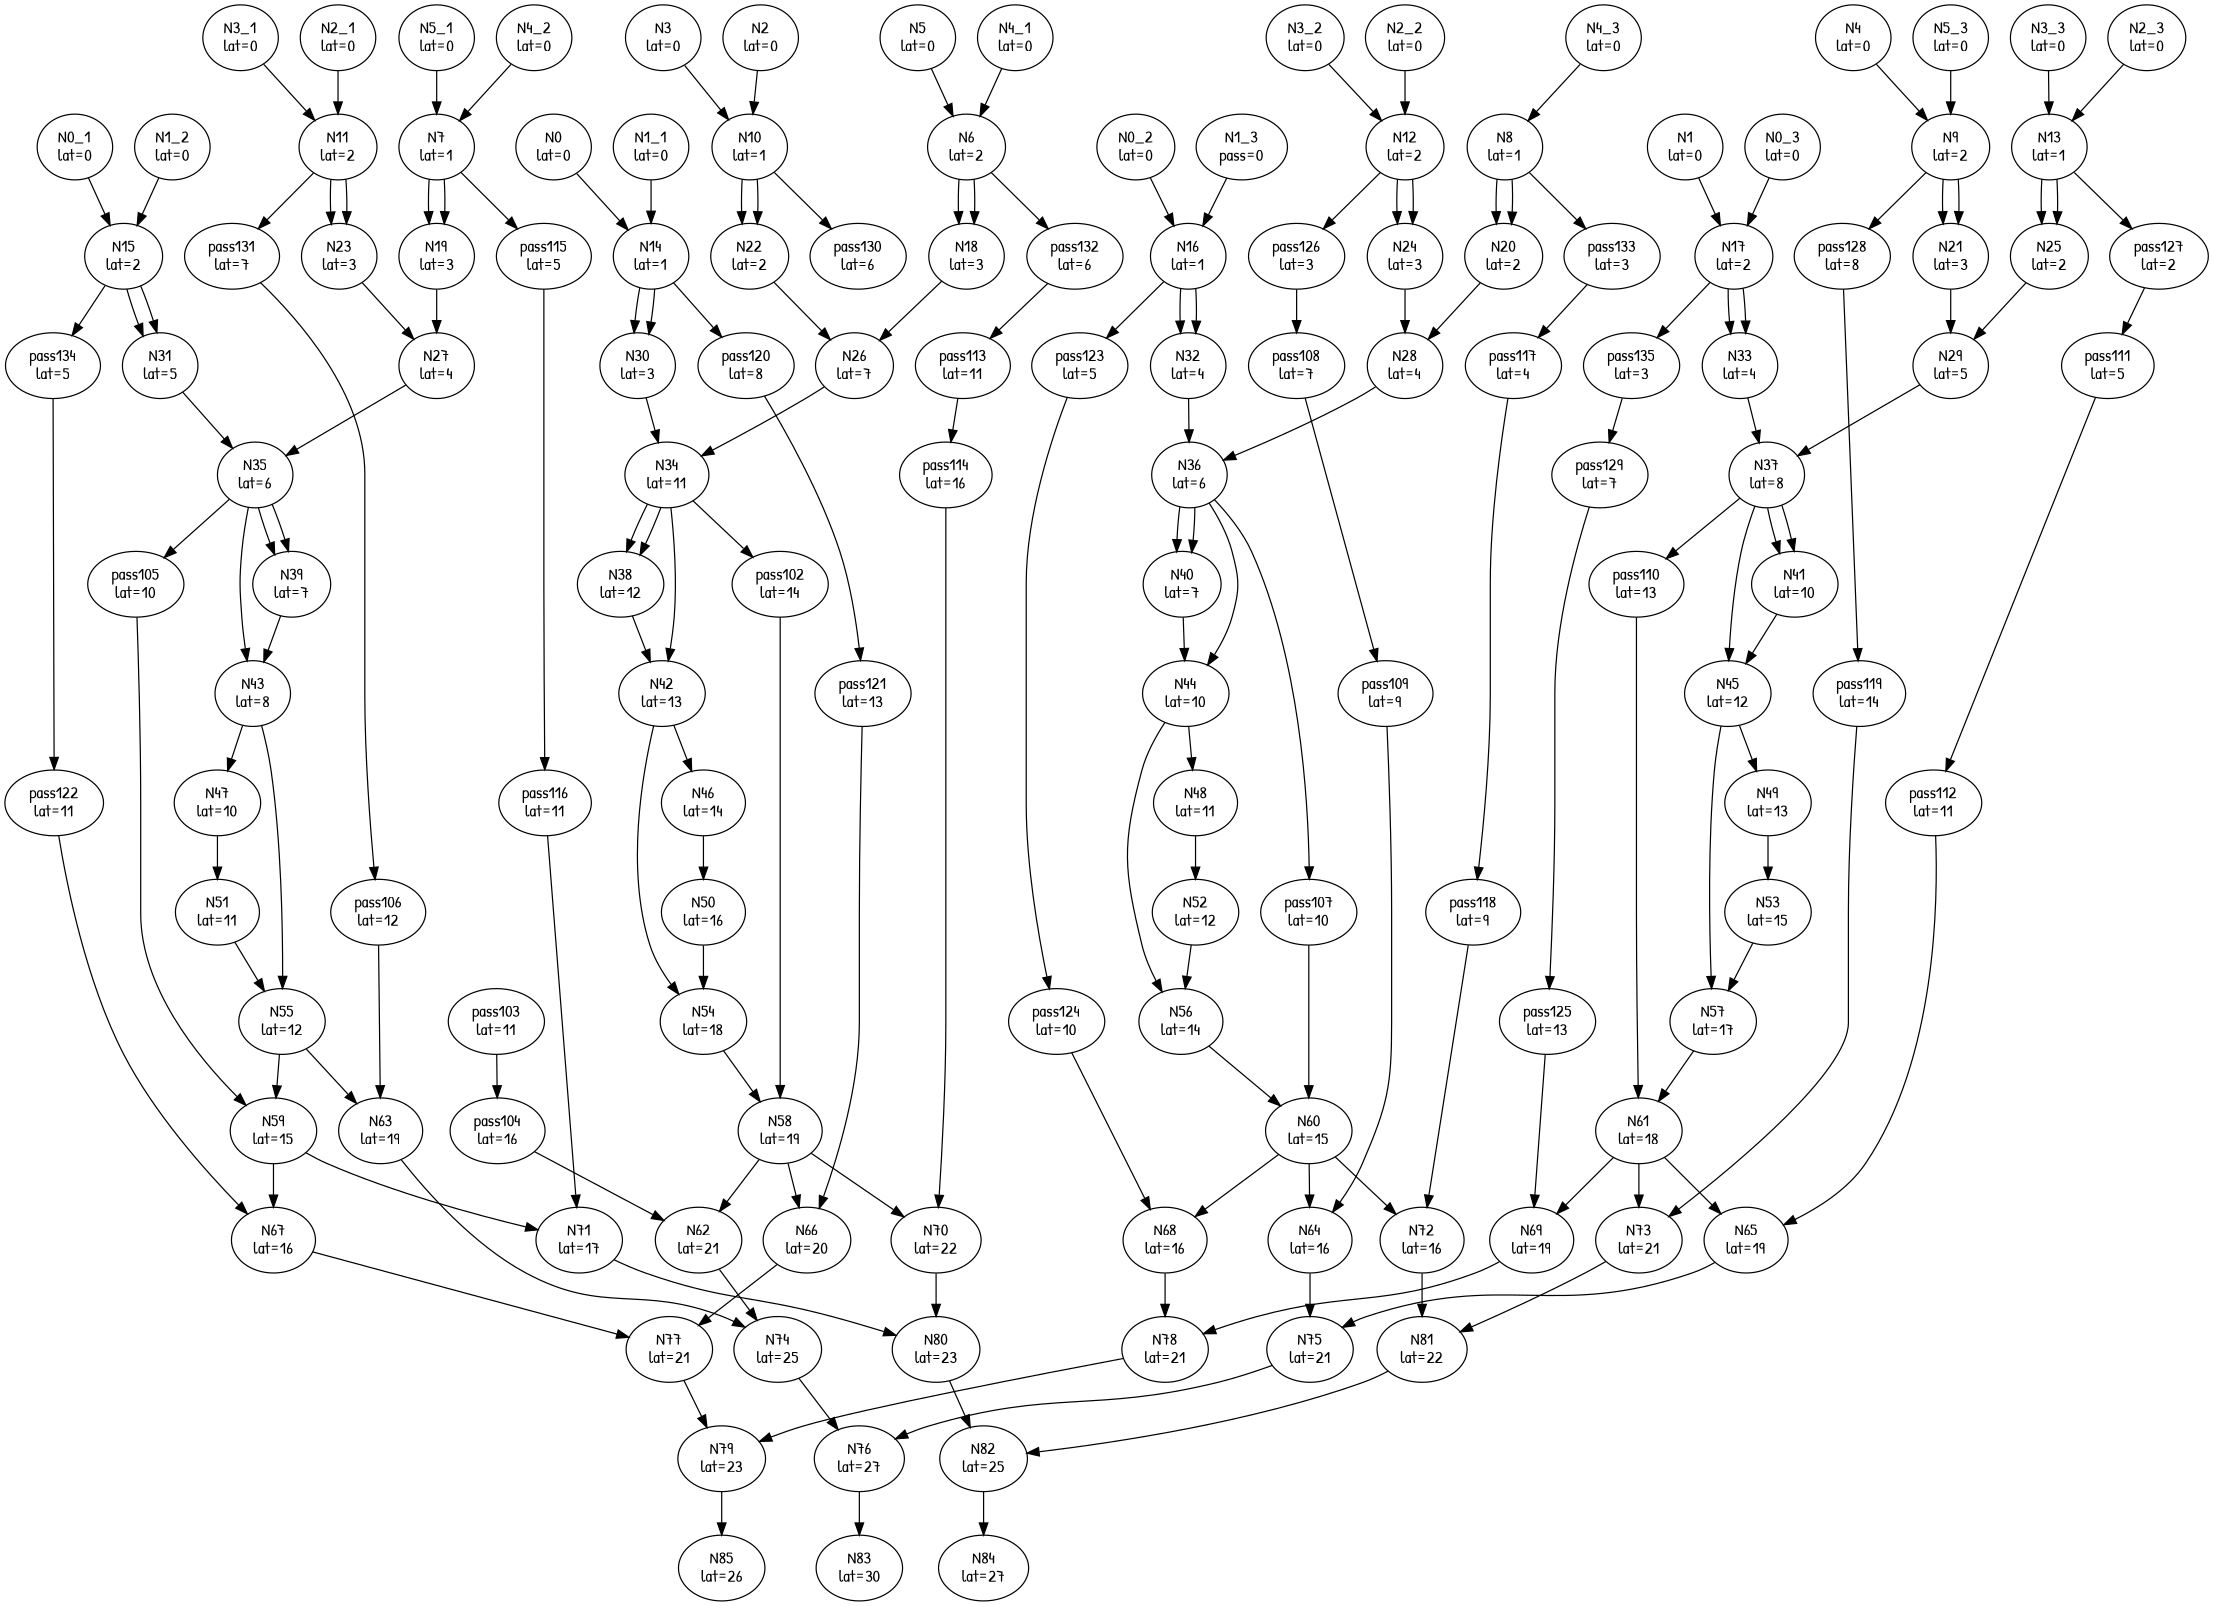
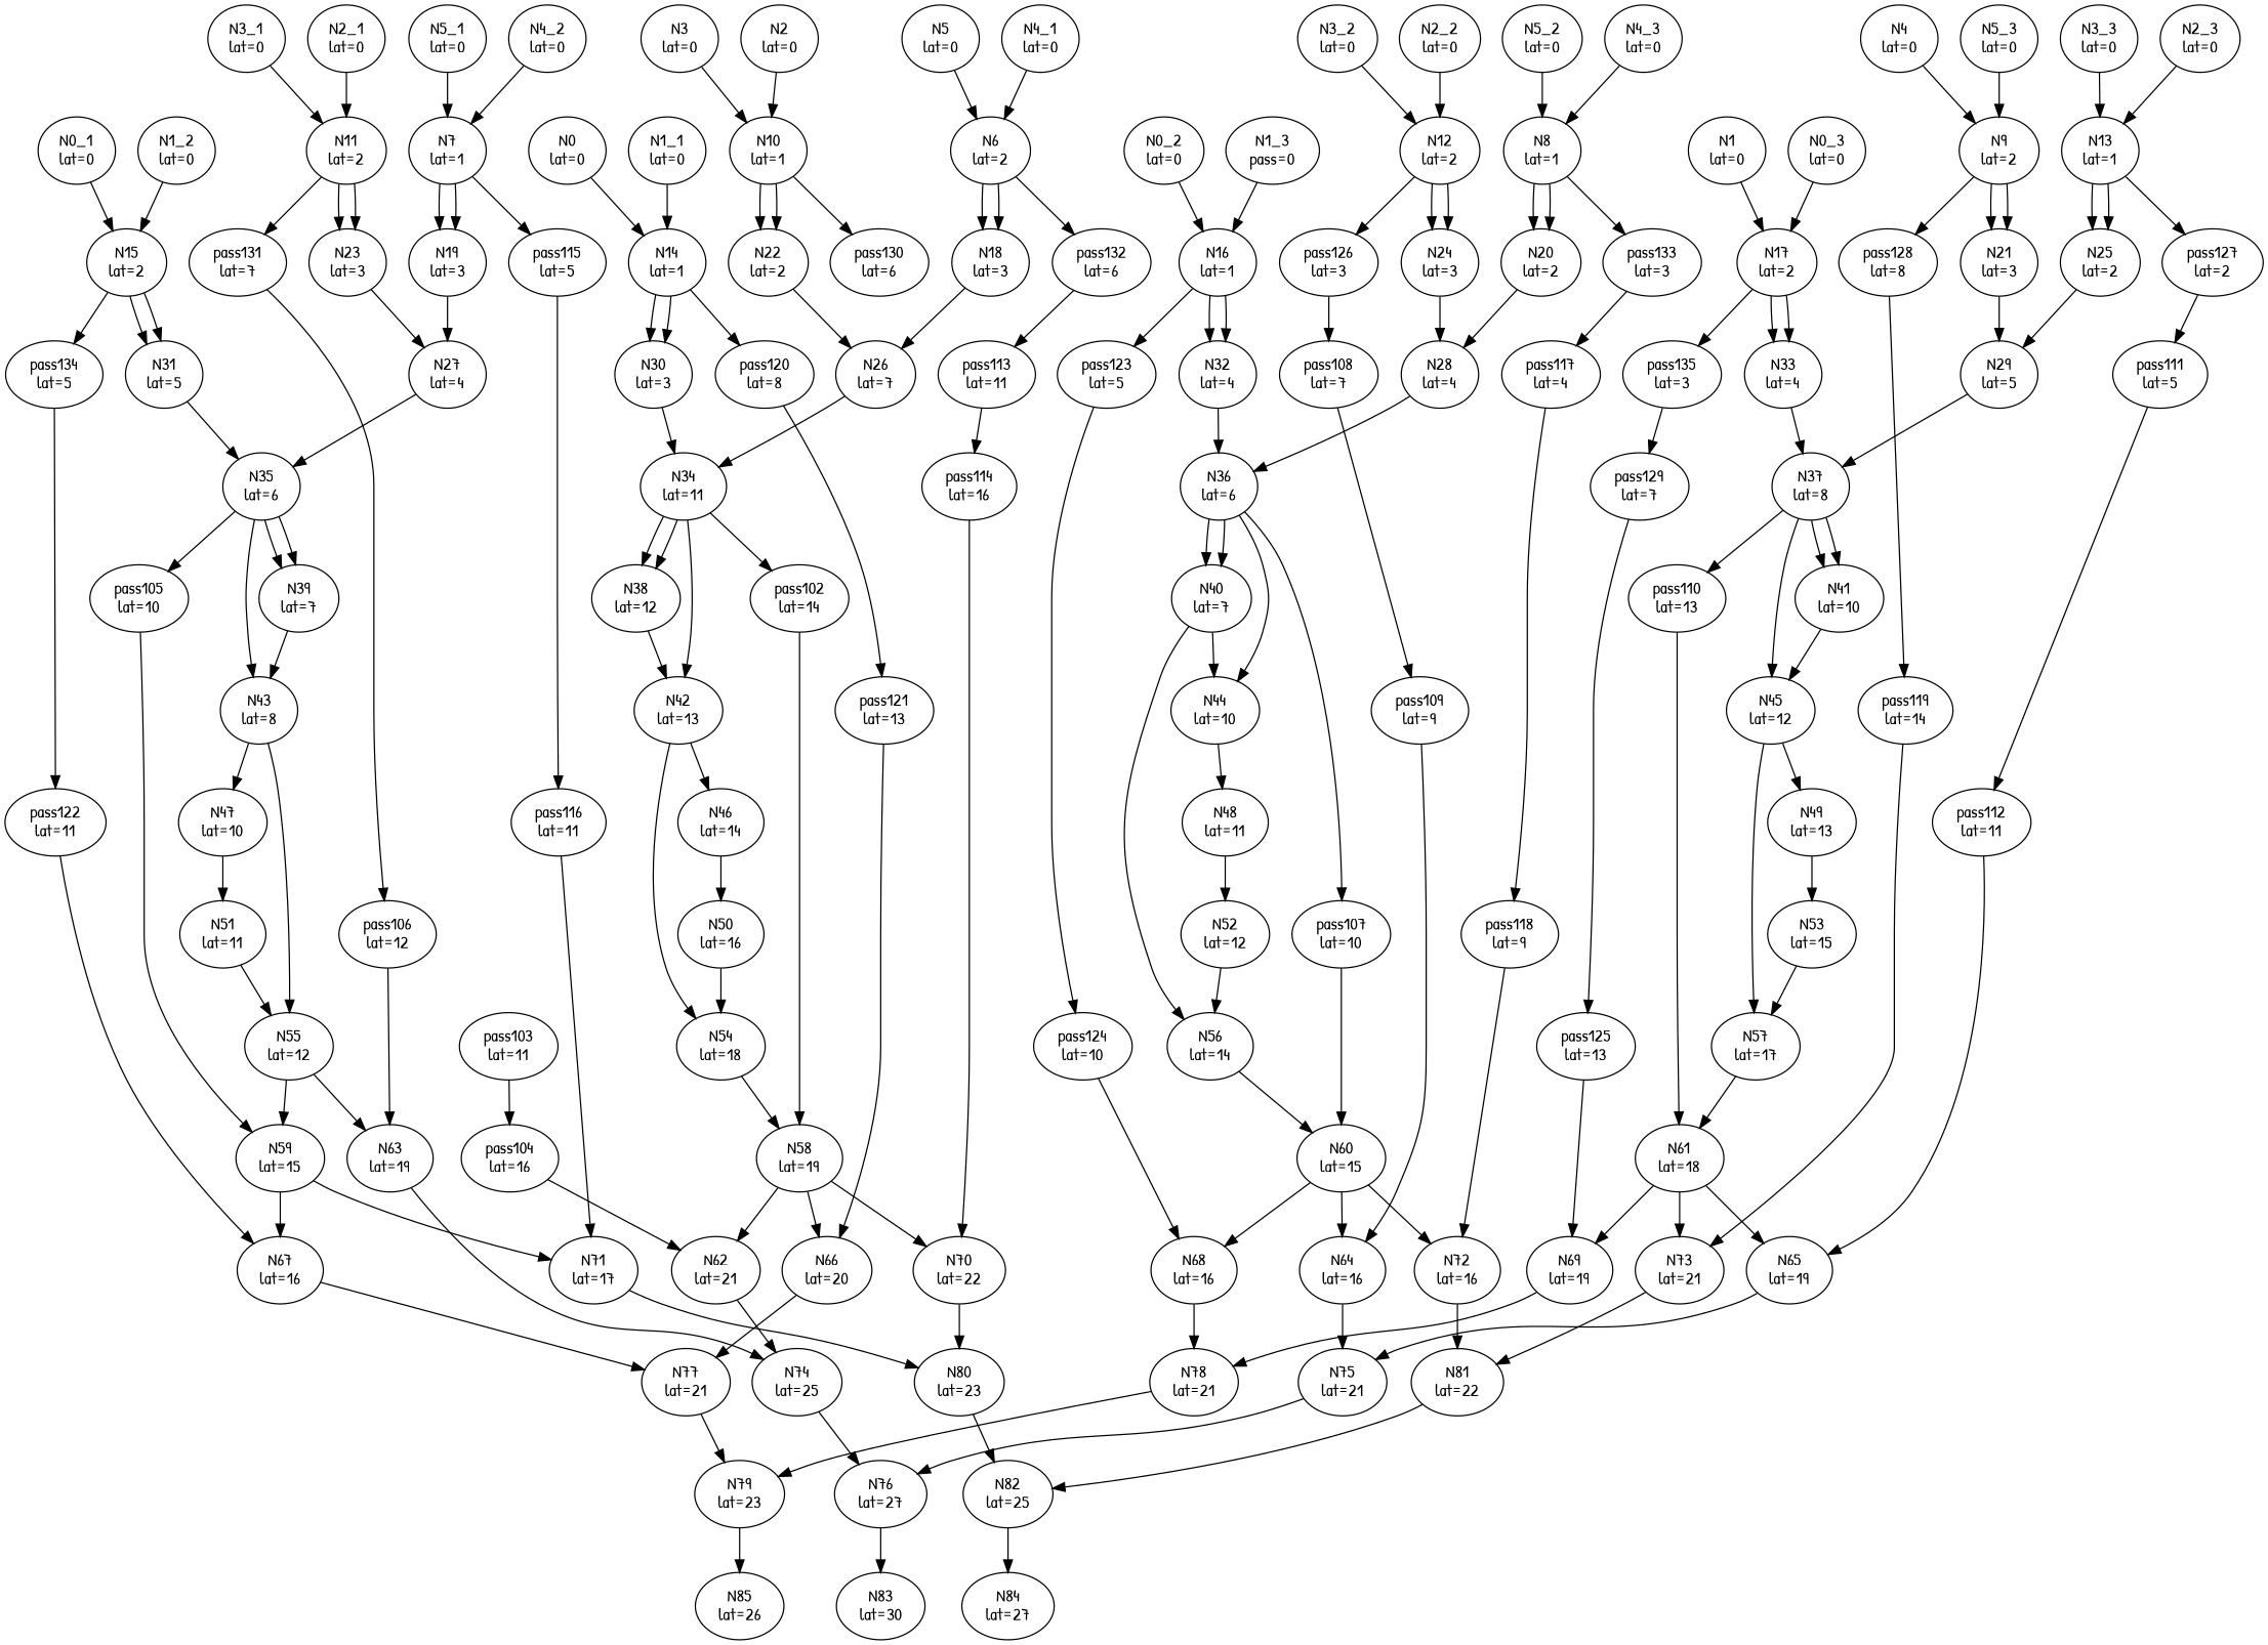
  digraph {
    fontname="Patrick Hand"
    node [fontname="Patrick Hand"]
    edge [fontname="Patrick Hand"]
    N0 [label="\N\nlat=0"]
    N14 [label="\N\nlat=1"]
    N30 [label="\N\nlat=3"]
    pass120 [label="\N\nlat=8"]
    N4 [label="\N\nlat=0"]
    N9 [label="\N\nlat=2"]
    N21 [label="\N\nlat=3"]
    pass128 [label="\N\nlat=8"]
    N3 [label="\N\nlat=0"]
    N10 [label="\N\nlat=1"]
    N22 [label="\N\nlat=2"]
    pass130 [label="\N\nlat=6"]
    N2 [label="\N\nlat=0"]
    N1 [label="\N\nlat=0"]
    N17 [label="\N\nlat=2"]
    N33 [label="\N\nlat=4"]
    pass135 [label="\N\nlat=3"]
    N5 [label="\N\nlat=0"]
    N6 [label="\N\nlat=2"]
    N18 [label="\N\nlat=3"]
    pass132 [label="\N\nlat=6"]
    N0_1 [label="\N\nlat=0"]
    N15 [label="\N\nlat=2"]
    N31 [label="\N\nlat=5"]
    pass134 [label="\N\nlat=5"]
    N4_1 [label="\N\nlat=0"]
    N3_1 [label="\N\nlat=0"]
    N11 [label="\N\nlat=2"]
    N23 [label="\N\nlat=3"]
    pass131 [label="\N\nlat=7"]
    N2_1 [label="\N\nlat=0"]
    N1_1 [label="\N\nlat=0"]
    N5_1 [label="\N\nlat=0"]
    N7 [label="\N\nlat=1"]
    N19 [label="\N\nlat=3"]
    pass115 [label="\N\nlat=5"]
    N0_2 [label="\N\nlat=0"]
    N16 [label="\N\nlat=1"]
    N32 [label="\N\nlat=4"]
    pass123 [label="\N\nlat=5"]
    N4_2 [label="\N\nlat=0"]
    N3_2 [label="\N\nlat=0"]
    N12 [label="\N\nlat=2"]
    N24 [label="\N\nlat=3"]
    pass126 [label="\N\nlat=3"]
    N2_2 [label="\N\nlat=0"]
    N1_2 [label="\N\nlat=0"]
+   N5_2 [label="\N\nlat=0"]
    N8 [label="\N\nlat=1"]
    N20 [label="\N\nlat=2"]
    pass133 [label="\N\nlat=3"]
    N0_3 [label="\N\nlat=0"]
    N4_3 [label="\N\nlat=0"]
    N3_3 [label="\N\nlat=0"]
    N13 [label="\N\nlat=1"]
    N25 [label="\N\nlat=2"]
    pass127 [label="\N\nlat=2"]
    N2_3 [label="\N\nlat=0"]
    N1_3 [label="\N\npass=0"]
    N5_3 [label="\N\nlat=0"]
    N83 [label="\N\nlat=30"]
    N76 [label="\N\nlat=27"]
    N84 [label="\N\nlat=27"]
    N82 [label="\N\nlat=25"]
    N85 [label="\N\nlat=26"]
    N79 [label="\N\nlat=23"]
    N26 [label="\N\nlat=7"]
    pass113 [label="\N\nlat=11"]
    N27 [label="\N\nlat=4"]
    pass116 [label="\N\nlat=11"]
    N28 [label="\N\nlat=4"]
    pass117 [label="\N\nlat=4"]
    N29 [label="\N\nlat=5"]
    pass119 [label="\N\nlat=14"]
    pass106 [label="\N\nlat=12"]
    pass108 [label="\N\nlat=7"]
    pass111 [label="\N\nlat=5"]
    N34 [label="\N\nlat=11"]
    pass121 [label="\N\nlat=13"]
    N35 [label="\N\nlat=6"]
    pass122 [label="\N\nlat=11"]
    N36 [label="\N\nlat=6"]
    pass124 [label="\N\nlat=10"]
    N37 [label="\N\nlat=8"]
    pass129 [label="\N\nlat=7"]
    N38 [label="\N\nlat=12"]
    N42 [label="\N\nlat=13"]
    pass102 [label="\N\nlat=14"]
    N39 [label="\N\nlat=7"]
    N43 [label="\N\nlat=8"]
    pass105 [label="\N\nlat=10"]
    N40 [label="\N\nlat=7"]
    N44 [label="\N\nlat=10"]
    pass107 [label="\N\nlat=10"]
    N41 [label="\N\nlat=10"]
    N45 [label="\N\nlat=12"]
    pass110 [label="\N\nlat=13"]
    N46 [label="\N\nlat=14"]
    N54 [label="\N\nlat=18"]
    N58 [label="\N\nlat=19"]
    N47 [label="\N\nlat=10"]
    N55 [label="\N\nlat=12"]
    N59 [label="\N\nlat=15"]
    N48 [label="\N\nlat=11"]
    N56 [label="\N\nlat=14"]
    N60 [label="\N\nlat=15"]
    N49 [label="\N\nlat=13"]
    N57 [label="\N\nlat=17"]
    N61 [label="\N\nlat=18"]
    N50 [label="\N\nlat=16"]
    N51 [label="\N\nlat=11"]
    N63 [label="\N\nlat=19"]
    N52 [label="\N\nlat=12"]
    N53 [label="\N\nlat=15"]
    N62 [label="\N\nlat=21"]
    N66 [label="\N\nlat=20"]
    N70 [label="\N\nlat=22"]
    N67 [label="\N\nlat=16"]
    N71 [label="\N\nlat=17"]
    N64 [label="\N\nlat=16"]
    N68 [label="\N\nlat=16"]
    N72 [label="\N\nlat=16"]
    N65 [label="\N\nlat=19"]
    N69 [label="\N\nlat=19"]
    N73 [label="\N\nlat=21"]
    N74 [label="\N\nlat=25"]
    N77 [label="\N\nlat=21"]
    N80 [label="\N\nlat=23"]
    N75 [label="\N\nlat=21"]
    N78 [label="\N\nlat=21"]
    N81 [label="\N\nlat=22"]
    pass104 [label="\N\nlat=16"]
    pass109 [label="\N\nlat=9"]
    pass112 [label="\N\nlat=11"]
    pass125 [label="\N\nlat=13"]
    pass114 [label="\N\nlat=16"]
    pass118 [label="\N\nlat=9"]
    pass103 [label="\N\nlat=11"]
    N0 -> N14
    N14 -> N30
    N14 -> N30
    N14 -> pass120
    N30 -> N34
    pass120 -> pass121
    N4 -> N9
    N9 -> N21
    N9 -> N21
    N9 -> pass128
    N21 -> N29
    pass128 -> pass119
    N3 -> N10
    N10 -> N22
    N10 -> N22
    N10 -> pass130
    N22 -> N26
    N2 -> N10
    N1 -> N17
    N17 -> N33
    N17 -> N33
    N17 -> pass135
    N33 -> N37
    pass135 -> pass129
    N5 -> N6
    N6 -> N18
    N6 -> N18
    N6 -> pass132
    N18 -> N26
    pass132 -> pass113
    N0_1 -> N15
    N15 -> N31
    N15 -> N31
    N15 -> pass134
    N31 -> N35
    pass134 -> pass122
    N4_1 -> N6
    N3_1 -> N11
    N11 -> N23
    N11 -> N23
    N11 -> pass131
    N23 -> N27
    pass131 -> pass106
    N2_1 -> N11
    N1_1 -> N14
    N5_1 -> N7
    N7 -> N19
    N7 -> N19
    N7 -> pass115
    N19 -> N27
    pass115 -> pass116
    N0_2 -> N16
    N16 -> N32
    N16 -> N32
    N16 -> pass123
    N32 -> N36
    pass123 -> pass124
    N4_2 -> N7
    N3_2 -> N12
    N12 -> N24
    N12 -> N24
    N12 -> pass126
    N24 -> N28
    pass126 -> pass108
    N2_2 -> N12
    N1_2 -> N15
+   N5_2 -> N8
    N8 -> N20
    N8 -> N20
    N8 -> pass133
    N20 -> N28
    pass133 -> pass117
    N0_3 -> N17
    N4_3 -> N8
    N3_3 -> N13
    N13 -> N25
    N13 -> N25
    N13 -> pass127
    N25 -> N29
    pass127 -> pass111
    N2_3 -> N13
    N1_3 -> N16
    N5_3 -> N9
    N76 -> N83
    N82 -> N84
    N79 -> N85
    N26 -> N34
    pass113 -> pass114
    N27 -> N35
    pass116 -> N71
    N28 -> N36
    pass117 -> pass118
    N29 -> N37
    pass119 -> N73
    pass106 -> N63
    pass108 -> pass109
    pass111 -> pass112
    N34 -> N38
    N34 -> N38
    N34 -> N42
    N34 -> pass102
    pass121 -> N66
    N35 -> N39
    N35 -> N39
    N35 -> N43
    N35 -> pass105
    pass122 -> N67
    N36 -> N40
    N36 -> N40
    N36 -> N44
    N36 -> pass107
    pass124 -> N68
    N37 -> N41
    N37 -> N41
    N37 -> N45
    N37 -> pass110
    pass129 -> pass125
    N38 -> N42
    N42 -> N46
    N42 -> N54
    pass102 -> N58
    N39 -> N43
    N43 -> N47
    N43 -> N55
    pass105 -> N59
    N40 -> N44
    N44 -> N48
-   N44 -> N56
+   N40 -> N56
    pass107 -> N60
    N41 -> N45
    N45 -> N49
    N45 -> N57
    pass110 -> N61
    N46 -> N50
    N54 -> N58
    N58 -> N62
    N58 -> N66
    N58 -> N70
    N47 -> N51
    N55 -> N59
    N55 -> N63
    N59 -> N67
    N59 -> N71
    N48 -> N52
    N56 -> N60
    N60 -> N64
    N60 -> N68
    N60 -> N72
    N49 -> N53
    N57 -> N61
    N61 -> N65
    N61 -> N69
    N61 -> N73
    N50 -> N54
    N51 -> N55
    N63 -> N74
    N52 -> N56
    N53 -> N57
    N62 -> N74
    N66 -> N77
    N70 -> N80
    N67 -> N77
    N71 -> N80
    N64 -> N75
    N68 -> N78
    N72 -> N81
    N65 -> N75
    N69 -> N78
    N73 -> N81
    N74 -> N76
    N77 -> N79
    N80 -> N82
    N75 -> N76
    N78 -> N79
    N81 -> N82
    pass104 -> N62
    pass109 -> N64
    pass112 -> N65
    pass125 -> N69
    pass114 -> N70
    pass118 -> N72
    pass103 -> pass104
  }
